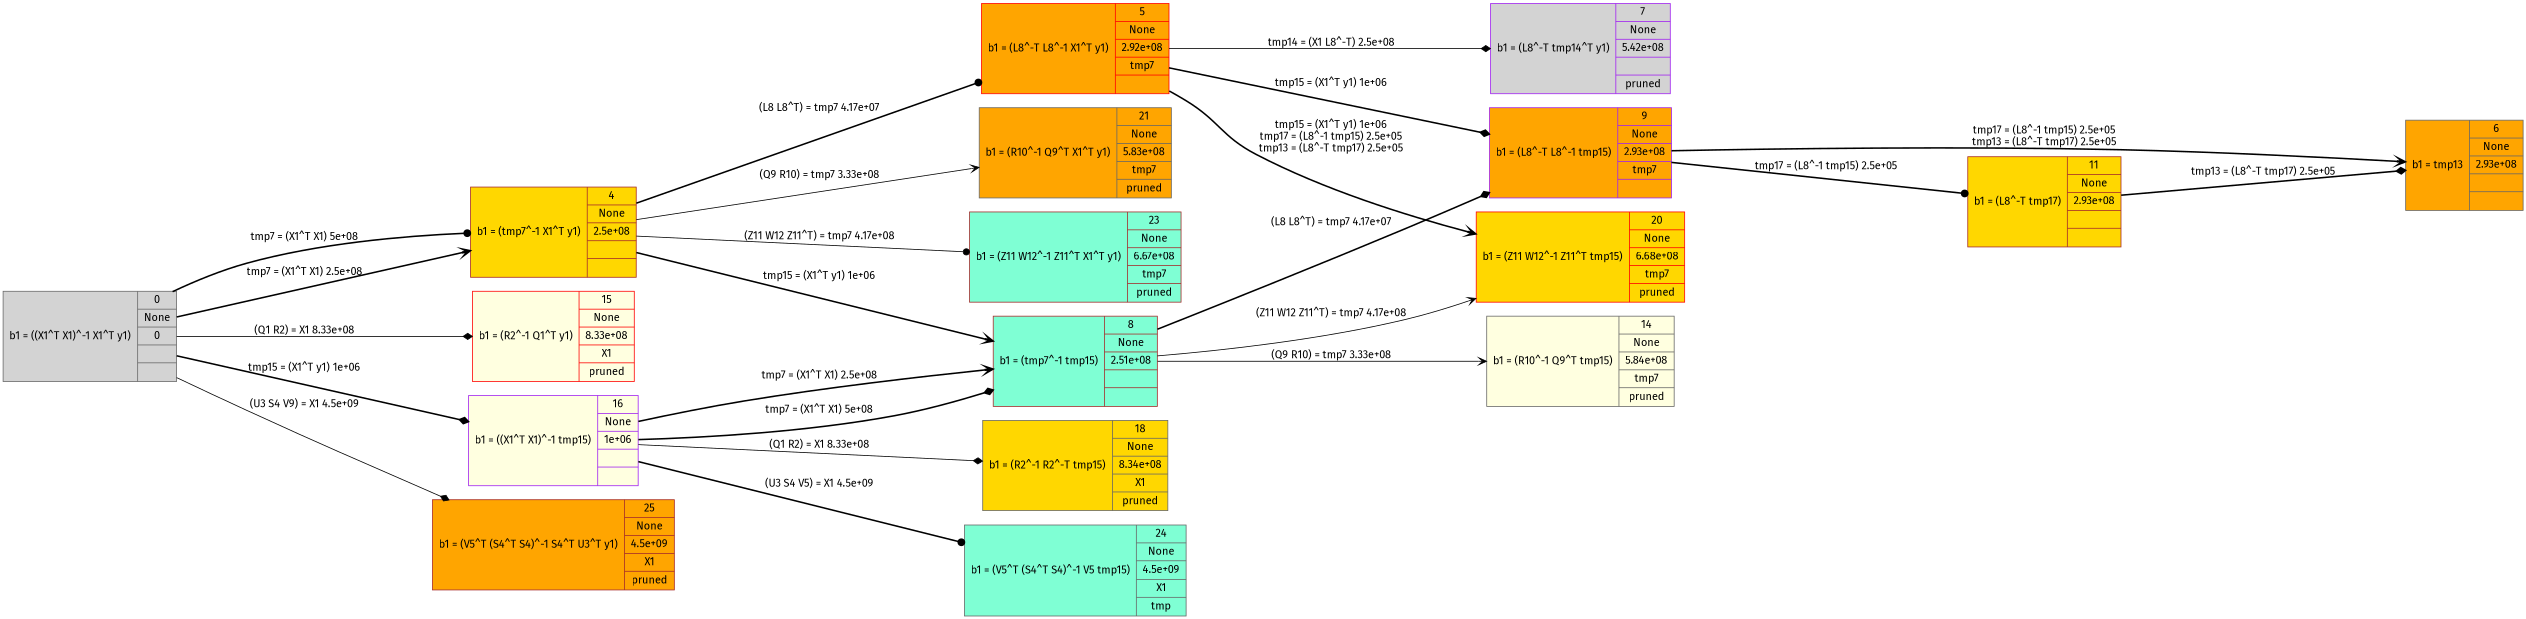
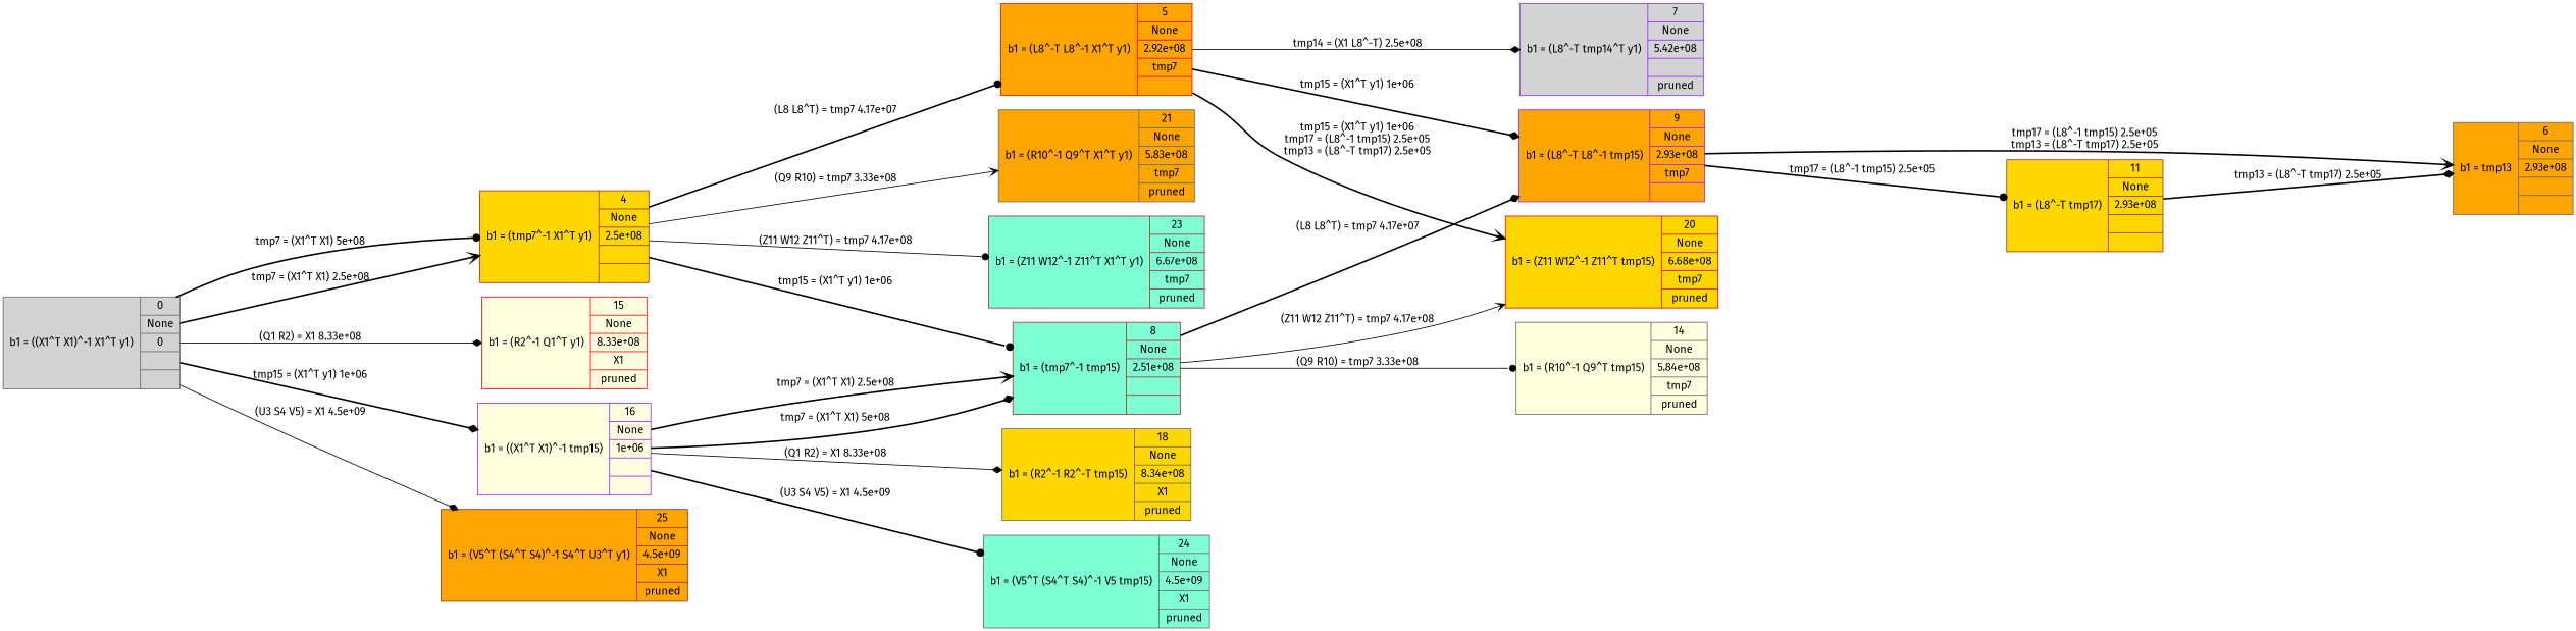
  digraph {
    fontname="Fira Sans"
    rankdir=LR
    ranksep=2.5
    node [color=gray40 fillcolor=orange fontname="Fira Sans" shape=record style=filled]
    edge [arrowhead=diamond fontname="Fira Sans" style=bold]
    n1 [fillcolor=lightgrey label="{ b1 = ((X1^T X1)^-1 X1^T y1) |{ 0 | None | 0 |  |  } }"]
    n2 [color=brown fillcolor=gold label="{ b1 = (tmp7^-1 X1^T y1) |{ 4 | None | 2.5e+08 |  |  } }"]
    n3 [color=red fillcolor=lightyellow label="{ b1 = (R2^-1 Q1^T y1) |{ 15 | None | 8.33e+08 | X1 | pruned } }"]
    n4 [color=purple fillcolor=lightyellow label="{ b1 = ((X1^T X1)^-1 tmp15) |{ 16 | None | 1e+06 |  |  } }"]
    n5 [color=brown label="{ b1 = (V5^T (S4^T S4)^-1 S4^T U3^T y1) |{ 25 | None | 4.5e+09 | X1 | pruned } }"]
    n6 [color=red label="{ b1 = (L8^-T L8^-1 X1^T y1) |{ 5 | None | 2.92e+08 | tmp7 |  } }"]
    n7 [color=brown fillcolor=aquamarine label="{ b1 = (tmp7^-1 tmp15) |{ 8 | None | 2.51e+08 |  |  } }"]
    n8 [label="{ b1 = (R10^-1 Q9^T X1^T y1) |{ 21 | None | 5.83e+08 | tmp7 | pruned } }"]
    n9 [color=brown fillcolor=aquamarine label="{ b1 = (Z11 W12^-1 Z11^T X1^T y1) |{ 23 | None | 6.67e+08 | tmp7 | pruned } }"]
    n10 [fillcolor=gold label="{ b1 = (R2^-1 R2^-T tmp15) |{ 18 | None | 8.34e+08 | X1 | pruned } }"]
-   n11 [fillcolor=aquamarine label="{ b1 = (V5^T (S4^T S4)^-1 V5 tmp15) |{ 24 | None | 4.5e+09 | X1 | tmp } }"]
+   n11 [fillcolor=aquamarine label="{ b1 = (V5^T (S4^T S4)^-1 V5 tmp15) |{ 24 | None | 4.5e+09 | X1 | pruned } }"]
    n12 [color=purple fillcolor=lightgrey label="{ b1 = (L8^-T tmp14^T y1) |{ 7 | None | 5.42e+08 |  | pruned } }"]
    n13 [color=purple label="{ b1 = (L8^-T L8^-1 tmp15) |{ 9 | None | 2.93e+08 | tmp7 |  } }"]
    n14 [color=red fillcolor=gold label="{ b1 = (Z11 W12^-1 Z11^T tmp15) |{ 20 | None | 6.68e+08 | tmp7 | pruned } }"]
    n15 [fillcolor=lightyellow label="{ b1 = (R10^-1 Q9^T tmp15) |{ 14 | None | 5.84e+08 | tmp7 | pruned } }"]
    n16 [label="{ b1 = tmp13 |{ 6 | None | 2.93e+08 |  |  } }"]
    n17 [color=brown fillcolor=gold label="{ b1 = (L8^-T tmp17) |{ 11 | None | 2.93e+08 |  |  } }"]
    n1 -> n2 [arrowhead=vee label="tmp7 = (X1^T X1) 2.5e+08"]
    n1 -> n2 [arrowhead=dot label="tmp7 = (X1^T X1) 5e+08"]
    n1 -> n3 [label="(Q1 R2) = X1 8.33e+08" style=""]
    n1 -> n4 [label="tmp15 = (X1^T y1) 1e+06"]
-   n1 -> n5 [label="(U3 S4 V9) = X1 4.5e+09" style=""]
+   n1 -> n5 [label="(U3 S4 V5) = X1 4.5e+09" style=""]
    n2 -> n6 [arrowhead=dot label="(L8 L8^T) = tmp7 4.17e+07"]
-   n2 -> n7 [arrowhead=vee label="tmp15 = (X1^T y1) 1e+06"]
+   n2 -> n7 [arrowhead=dot label="tmp15 = (X1^T y1) 1e+06"]
    n2 -> n8 [arrowhead=vee label="(Q9 R10) = tmp7 3.33e+08" style=""]
    n2 -> n9 [arrowhead=dot label="(Z11 W12 Z11^T) = tmp7 4.17e+08" style=""]
    n4 -> n7 [arrowhead=vee label="tmp7 = (X1^T X1) 2.5e+08"]
    n4 -> n7 [label="tmp7 = (X1^T X1) 5e+08"]
    n4 -> n10 [label="(Q1 R2) = X1 8.33e+08" style=""]
    n4 -> n11 [arrowhead=dot label="(U3 S4 V5) = X1 4.5e+09"]
    n6 -> n12 [label="tmp14 = (X1 L8^-T) 2.5e+08" style=""]
    n6 -> n13 [label="tmp15 = (X1^T y1) 1e+06"]
    n6 -> n14 [arrowhead=vee label="tmp15 = (X1^T y1) 1e+06\ntmp17 = (L8^-1 tmp15) 2.5e+05\ntmp13 = (L8^-T tmp17) 2.5e+05"]
    n7 -> n13 [label="(L8 L8^T) = tmp7 4.17e+07"]
    n7 -> n14 [arrowhead=vee label="(Z11 W12 Z11^T) = tmp7 4.17e+08" style=""]
-   n7 -> n15 [arrowhead=vee label="(Q9 R10) = tmp7 3.33e+08" style=""]
+   n7 -> n15 [arrowhead=dot label="(Q9 R10) = tmp7 3.33e+08" style=""]
    n13 -> n16 [arrowhead=vee label="tmp17 = (L8^-1 tmp15) 2.5e+05\ntmp13 = (L8^-T tmp17) 2.5e+05"]
    n13 -> n17 [arrowhead=dot label="tmp17 = (L8^-1 tmp15) 2.5e+05"]
    n17 -> n16 [label="tmp13 = (L8^-T tmp17) 2.5e+05"]
  }
